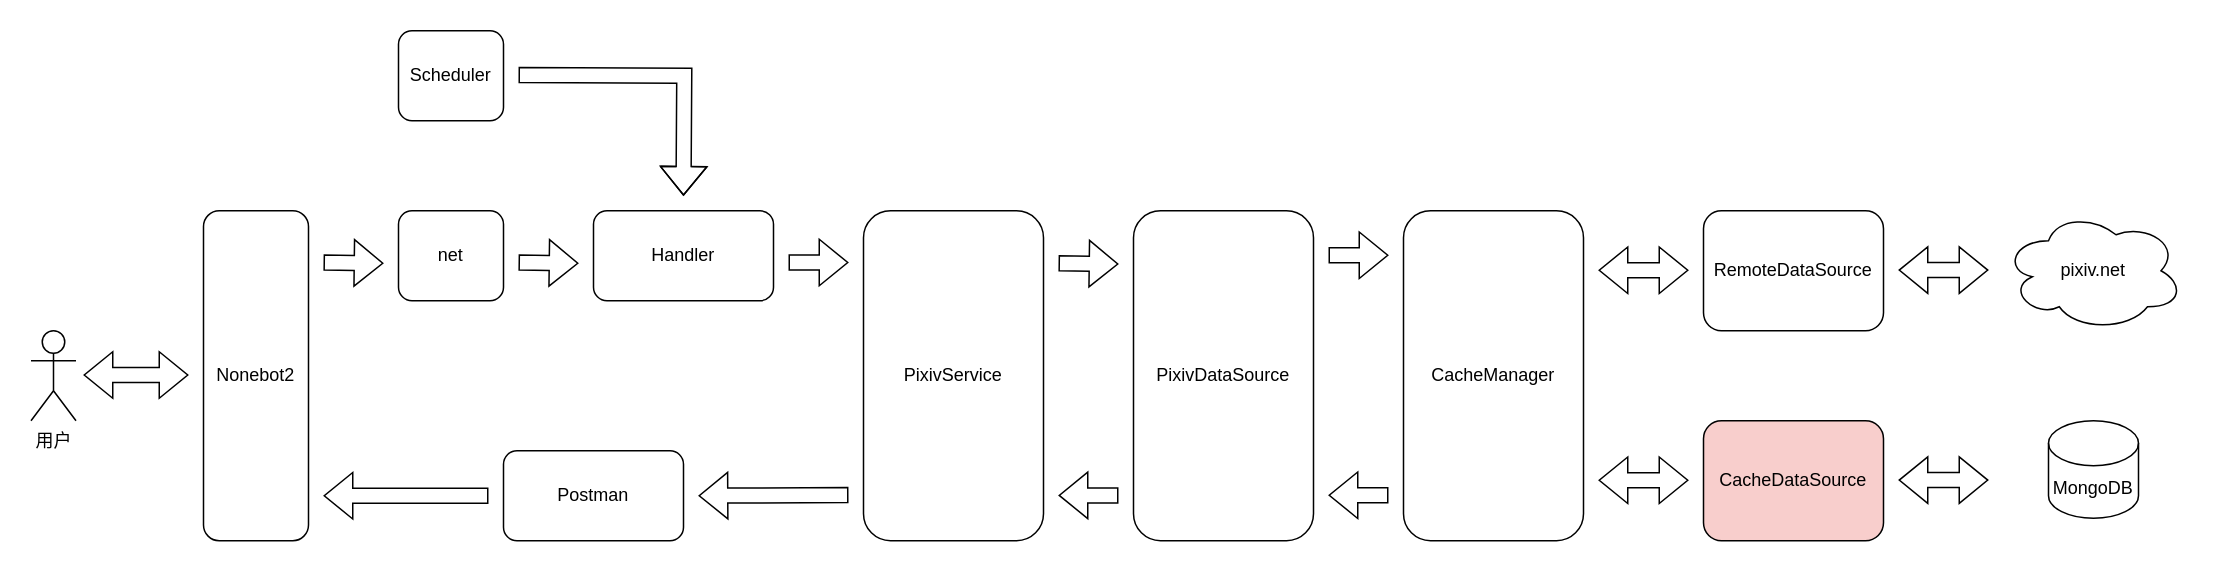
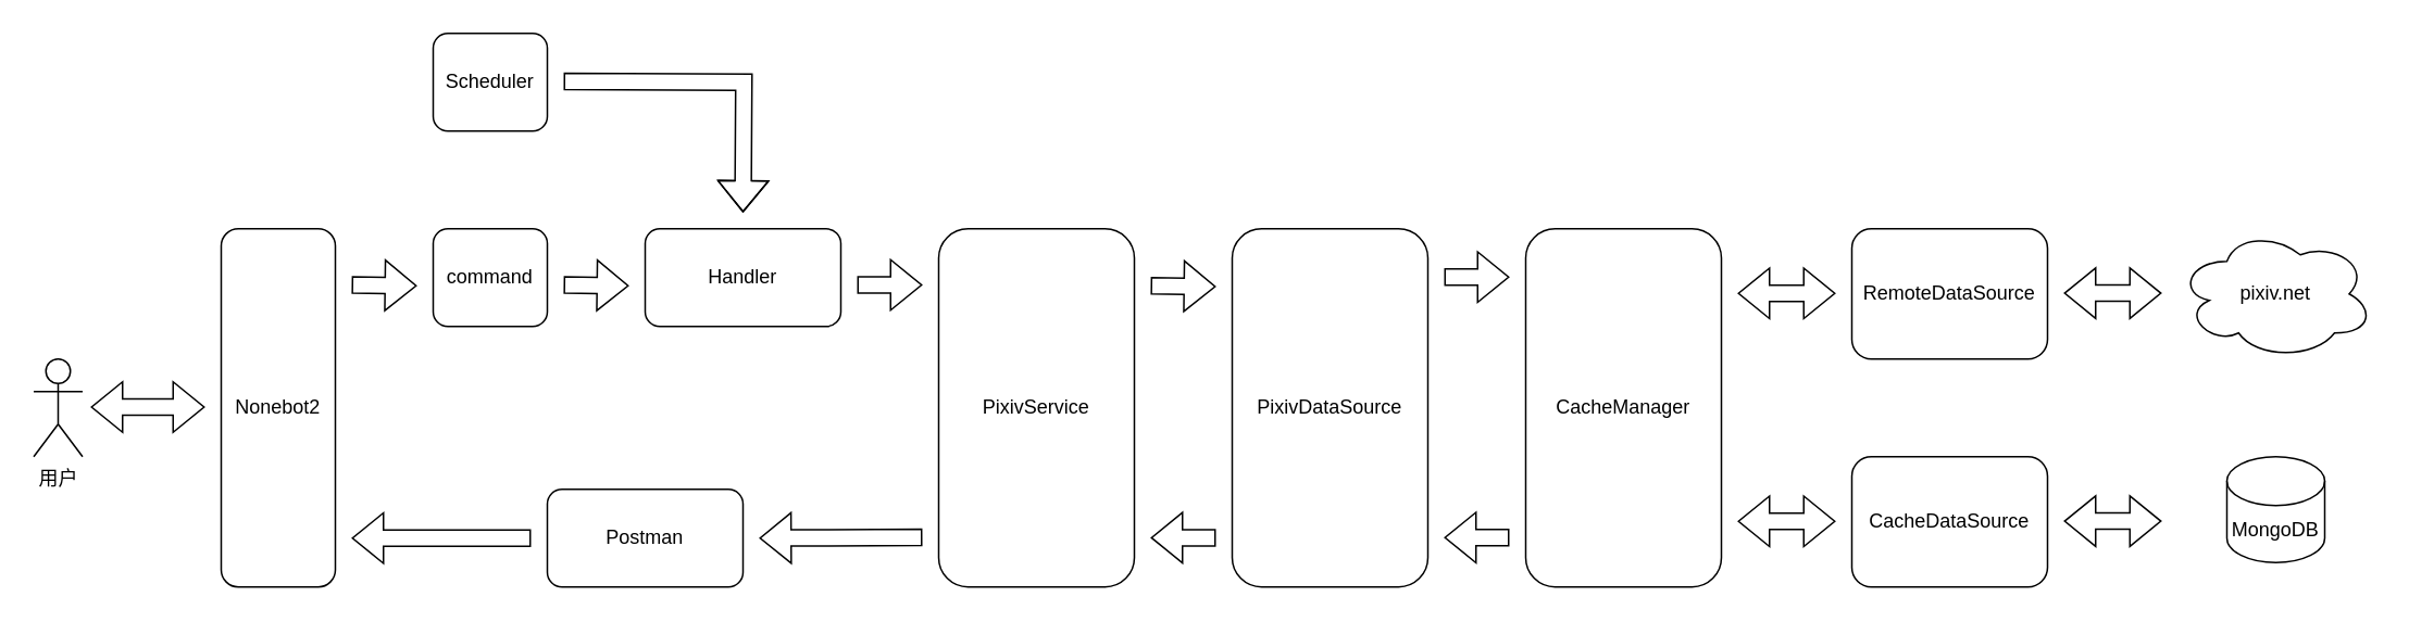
  <mxCell id="0" />
  <mxCell id="1" parent="0" />
  <mxCell id="2" value="用户" style="shape=umlActor;verticalLabelPosition=bottom;verticalAlign=top;html=1;outlineConnect=0;" vertex="1" parent="1"><mxGeometry x="20" y="220" width="30" height="60" as="geometry" /></mxCell>
- <mxCell id="3" value="net" style="rounded=1;whiteSpace=wrap;html=1;" vertex="1" parent="1"><mxGeometry x="265" y="140" width="70" height="60" as="geometry" /></mxCell>
+ <mxCell id="3" value="command" style="rounded=1;whiteSpace=wrap;html=1;" vertex="1" parent="1"><mxGeometry x="265" y="140" width="70" height="60" as="geometry" /></mxCell>
  <mxCell id="4" value="Postman" style="rounded=1;whiteSpace=wrap;html=1;" vertex="1" parent="1"><mxGeometry x="335" y="300" width="120" height="60" as="geometry" /></mxCell>
  <mxCell id="5" value="Nonebot2" style="rounded=1;whiteSpace=wrap;html=1;" vertex="1" parent="1"><mxGeometry x="135" y="140" width="70" height="220" as="geometry" /></mxCell>
  <mxCell id="6" value="Handler" style="rounded=1;whiteSpace=wrap;html=1;" vertex="1" parent="1"><mxGeometry x="395" y="140" width="120" height="60" as="geometry" /></mxCell>
  <mxCell id="7" value="" style="shape=flexArrow;endArrow=classic;html=1;rounded=0;" edge="1" parent="1"><mxGeometry width="50" height="50" relative="1" as="geometry"><mxPoint x="215" y="174.5" as="sourcePoint" /><mxPoint x="255" y="175" as="targetPoint" /></mxGeometry></mxCell>
  <mxCell id="8" value="" style="shape=flexArrow;endArrow=classic;html=1;rounded=0;" edge="1" parent="1"><mxGeometry width="50" height="50" relative="1" as="geometry"><mxPoint x="345" y="174.5" as="sourcePoint" /><mxPoint x="385" y="175" as="targetPoint" /></mxGeometry></mxCell>
  <mxCell id="9" value="" style="shape=flexArrow;endArrow=classic;html=1;rounded=0;" edge="1" parent="1"><mxGeometry width="50" height="50" relative="1" as="geometry"><mxPoint x="325" y="330" as="sourcePoint" /><mxPoint x="215" y="330" as="targetPoint" /></mxGeometry></mxCell>
  <mxCell id="10" value="PixivService" style="rounded=1;whiteSpace=wrap;html=1;" vertex="1" parent="1"><mxGeometry x="575" y="140" width="120" height="220" as="geometry" /></mxCell>
  <mxCell id="11" value="" style="shape=flexArrow;endArrow=classic;html=1;rounded=0;" edge="1" parent="1"><mxGeometry width="50" height="50" relative="1" as="geometry"><mxPoint x="525" y="174.5" as="sourcePoint" /><mxPoint x="565" y="174.5" as="targetPoint" /></mxGeometry></mxCell>
  <mxCell id="12" value="" style="shape=flexArrow;endArrow=classic;startArrow=classic;html=1;rounded=0;" edge="1" parent="1"><mxGeometry width="100" height="100" relative="1" as="geometry"><mxPoint x="55" y="249.5" as="sourcePoint" /><mxPoint x="125" y="249.5" as="targetPoint" /></mxGeometry></mxCell>
  <mxCell id="13" value="PixivDataSource" style="rounded=1;whiteSpace=wrap;html=1;" vertex="1" parent="1"><mxGeometry x="755" y="140" width="120" height="220" as="geometry" /></mxCell>
  <mxCell id="14" value="" style="shape=flexArrow;endArrow=classic;html=1;rounded=0;" edge="1" parent="1"><mxGeometry width="50" height="50" relative="1" as="geometry"><mxPoint x="565" y="329.5" as="sourcePoint" /><mxPoint x="465" y="330" as="targetPoint" /></mxGeometry></mxCell>
  <mxCell id="15" value="" style="shape=flexArrow;endArrow=classic;html=1;rounded=0;" edge="1" parent="1"><mxGeometry width="50" height="50" relative="1" as="geometry"><mxPoint x="705" y="175" as="sourcePoint" /><mxPoint x="745" y="175.5" as="targetPoint" /></mxGeometry></mxCell>
  <mxCell id="16" value="" style="shape=flexArrow;endArrow=classic;html=1;rounded=0;" edge="1" parent="1"><mxGeometry width="50" height="50" relative="1" as="geometry"><mxPoint x="745" y="329.76" as="sourcePoint" /><mxPoint x="705" y="329.76" as="targetPoint" /></mxGeometry></mxCell>
  <mxCell id="17" value="RemoteDataSource" style="rounded=1;whiteSpace=wrap;html=1;" vertex="1" parent="1"><mxGeometry x="1135" y="140" width="120" height="80" as="geometry" /></mxCell>
- <mxCell id="18" value="CacheDataSource" style="rounded=1;whiteSpace=wrap;html=1;fillColor=#f8cecc;" vertex="1" parent="1"><mxGeometry x="1135" y="280" width="120" height="80" as="geometry" /></mxCell>
+ <mxCell id="18" value="CacheDataSource" style="rounded=1;whiteSpace=wrap;html=1;" vertex="1" parent="1"><mxGeometry x="1135" y="280" width="120" height="80" as="geometry" /></mxCell>
  <mxCell id="19" value="CacheManager" style="rounded=1;whiteSpace=wrap;html=1;" vertex="1" parent="1"><mxGeometry x="935" y="140" width="120" height="220" as="geometry" /></mxCell>
  <mxCell id="20" value="" style="shape=flexArrow;endArrow=classic;startArrow=classic;html=1;rounded=0;" edge="1" parent="1"><mxGeometry width="100" height="100" relative="1" as="geometry"><mxPoint x="1065" y="319.66" as="sourcePoint" /><mxPoint x="1125" y="319.66" as="targetPoint" /></mxGeometry></mxCell>
  <mxCell id="21" value="" style="shape=flexArrow;endArrow=classic;startArrow=classic;html=1;rounded=0;" edge="1" parent="1"><mxGeometry width="100" height="100" relative="1" as="geometry"><mxPoint x="1065" y="179.66" as="sourcePoint" /><mxPoint x="1125" y="179.66" as="targetPoint" /></mxGeometry></mxCell>
  <mxCell id="22" value="" style="shape=flexArrow;endArrow=classic;html=1;rounded=0;" edge="1" parent="1"><mxGeometry width="50" height="50" relative="1" as="geometry"><mxPoint x="885" y="169.66" as="sourcePoint" /><mxPoint x="925" y="169.66" as="targetPoint" /></mxGeometry></mxCell>
  <mxCell id="23" value="" style="shape=flexArrow;endArrow=classic;html=1;rounded=0;" edge="1" parent="1"><mxGeometry width="50" height="50" relative="1" as="geometry"><mxPoint x="925" y="329.66" as="sourcePoint" /><mxPoint x="885" y="329.66" as="targetPoint" /></mxGeometry></mxCell>
  <mxCell id="24" value="" style="shape=flexArrow;endArrow=classic;startArrow=classic;html=1;rounded=0;" edge="1" parent="1"><mxGeometry width="100" height="100" relative="1" as="geometry"><mxPoint x="1265" y="179.58" as="sourcePoint" /><mxPoint x="1325" y="179.58" as="targetPoint" /></mxGeometry></mxCell>
  <mxCell id="25" value="MongoDB" style="shape=cylinder3;whiteSpace=wrap;html=1;boundedLbl=1;backgroundOutline=1;size=15;" vertex="1" parent="1"><mxGeometry x="1365" y="280" width="60" height="65" as="geometry" /></mxCell>
  <mxCell id="26" value="pixiv.net" style="ellipse;shape=cloud;whiteSpace=wrap;html=1;" vertex="1" parent="1"><mxGeometry x="1335" y="140" width="120" height="80" as="geometry" /></mxCell>
  <mxCell id="27" value="" style="shape=flexArrow;endArrow=classic;startArrow=classic;html=1;rounded=0;" edge="1" parent="1"><mxGeometry width="100" height="100" relative="1" as="geometry"><mxPoint x="1265" y="319.58" as="sourcePoint" /><mxPoint x="1325" y="319.58" as="targetPoint" /></mxGeometry></mxCell>
  <mxCell id="28" value="Scheduler" style="rounded=1;whiteSpace=wrap;html=1;" vertex="1" parent="1"><mxGeometry x="265" y="20" width="70" height="60" as="geometry" /></mxCell>
  <mxCell id="29" value="" style="shape=flexArrow;endArrow=classic;html=1;rounded=0;edgeStyle=orthogonalEdgeStyle;" edge="1" parent="1"><mxGeometry width="50" height="50" relative="1" as="geometry"><mxPoint x="345" y="49.5" as="sourcePoint" /><mxPoint x="455" y="130" as="targetPoint" /></mxGeometry></mxCell>
